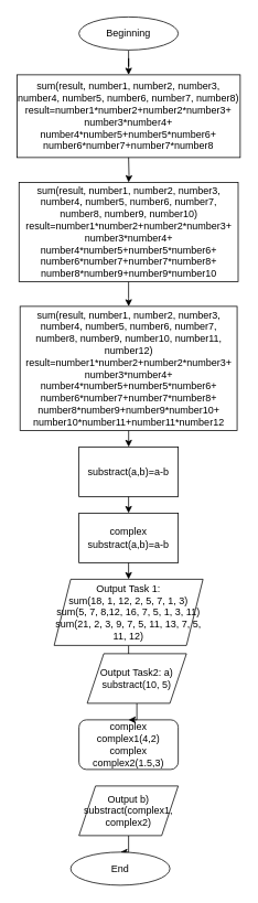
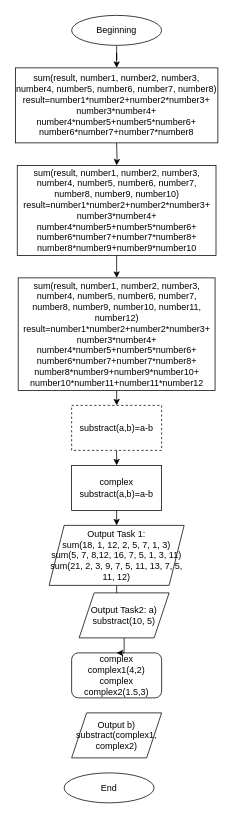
  <mxCell id="0" />
  <mxCell id="1" parent="0" />
  <mxCell id="2" value="" style="edgeStyle=orthogonalEdgeStyle;rounded=0;orthogonalLoop=1;jettySize=auto;html=1;" parent="1" source="3" target="4" edge="1"><mxGeometry relative="1" as="geometry" /></mxCell>
  <mxCell id="3" value="Beginning" style="ellipse;whiteSpace=wrap;html=1;" parent="1" vertex="1"><mxGeometry x="95" y="20" width="120" height="40" as="geometry" /></mxCell>
  <mxCell id="4" value="sum(result, number1, number2, number3, &lt;br&gt;number4, number5, number6, number7, number8)&lt;br&gt;result=number1*number2+number2*number3+&lt;br&gt;number3*number4+&lt;br&gt;number4*number5+number5*number6+&lt;br&gt;number6*number7+number7*number8" style="rounded=0;whiteSpace=wrap;html=1;" parent="1" vertex="1"><mxGeometry x="20" y="90" width="270" height="100" as="geometry" /></mxCell>
  <mxCell id="5" value="complex substract(a,b)=a-b" style="rounded=0;whiteSpace=wrap;html=1;" parent="1" vertex="1"><mxGeometry x="95" y="620" width="120" height="60" as="geometry" /></mxCell>
  <mxCell id="6" value="" style="edgeStyle=orthogonalEdgeStyle;rounded=0;orthogonalLoop=1;jettySize=auto;html=1;" parent="1" source="7" target="12" edge="1"><mxGeometry relative="1" as="geometry" /></mxCell>
  <mxCell id="7" value="Output Task 1: &lt;br&gt;sum(18, 1, 12, 2, 5, 7, 1, 3)&lt;br&gt;sum(5, 7, 8,12, 16, 7, 5, 1, 3, 11)&lt;br&gt;sum(21, 2, 3, 9, 7, 5, 11, 13, 7, 5, 11, 12)&lt;br&gt;" style="shape=parallelogram;perimeter=parallelogramPerimeter;whiteSpace=wrap;html=1;fixedSize=1;" parent="1" vertex="1"><mxGeometry x="65" y="700" width="180" height="80" as="geometry" /></mxCell>
- <mxCell id="8" value="" style="edgeStyle=orthogonalEdgeStyle;rounded=0;orthogonalLoop=1;jettySize=auto;html=1;" parent="1" source="9" target="13" edge="1"><mxGeometry relative="1" as="geometry" /></mxCell>
  <mxCell id="9" value="Output b) substract(complex1, complex2)" style="shape=parallelogram;perimeter=parallelogramPerimeter;whiteSpace=wrap;html=1;fixedSize=1;" parent="1" vertex="1"><mxGeometry x="95" y="950" width="120" height="60" as="geometry" /></mxCell>
  <mxCell id="10" value="complex complex1(4,2)&lt;br&gt;complex&lt;br&gt;complex2(1.5,3)" style="whiteSpace=wrap;html=1;rounded=1;" parent="1" vertex="1"><mxGeometry x="95" y="870" width="120" height="60" as="geometry" /></mxCell>
  <mxCell id="11" value="" style="edgeStyle=orthogonalEdgeStyle;rounded=0;orthogonalLoop=1;jettySize=auto;html=1;" parent="1" source="12" target="10" edge="1"><mxGeometry relative="1" as="geometry" /></mxCell>
  <mxCell id="12" value="Output Task2: a) substract(10, 5)" style="shape=parallelogram;perimeter=parallelogramPerimeter;whiteSpace=wrap;html=1;fixedSize=1;" parent="1" vertex="1"><mxGeometry x="105" y="790" width="120" height="60" as="geometry" /></mxCell>
  <mxCell id="13" value="End" style="ellipse;whiteSpace=wrap;html=1;" parent="1" vertex="1"><mxGeometry x="85" y="1030" width="120" height="40" as="geometry" /></mxCell>
  <mxCell id="14" value="" style="edgeStyle=orthogonalEdgeStyle;rounded=0;orthogonalLoop=1;jettySize=auto;html=1;" edge="1" parent="1" target="16"><mxGeometry relative="1" as="geometry"><mxPoint x="155" y="190" as="sourcePoint" /></mxGeometry></mxCell>
  <mxCell id="15" value="" style="edgeStyle=orthogonalEdgeStyle;rounded=0;orthogonalLoop=1;jettySize=auto;html=1;" edge="1" parent="1" source="16" target="18"><mxGeometry relative="1" as="geometry" /></mxCell>
  <mxCell id="16" value="sum(result, number1, number2, number3, &lt;br&gt;number4, number5, number6, number7, number8, number9, number10)&lt;br&gt;result=number1*number2+number2*number3+&lt;br&gt;number3*number4+&lt;br&gt;number4*number5+number5*number6+&lt;br&gt;number6*number7+number7*number8+&lt;br&gt;number8*number9+number9*number10" style="rounded=0;whiteSpace=wrap;html=1;" vertex="1" parent="1"><mxGeometry x="22.5" y="220" width="265" height="120" as="geometry" /></mxCell>
  <mxCell id="17" value="" style="edgeStyle=orthogonalEdgeStyle;rounded=0;orthogonalLoop=1;jettySize=auto;html=1;" edge="1" parent="1" source="18" target="19"><mxGeometry relative="1" as="geometry" /></mxCell>
  <mxCell id="18" value="sum(result, number1, number2, number3, &lt;br&gt;number4, number5, number6, number7, number8, number9, number10, number11, number12)&lt;br&gt;result=number1*number2+number2*number3+&lt;br&gt;number3*number4+&lt;br&gt;number4*number5+number5*number6+&lt;br&gt;number6*number7+number7*number8+&lt;br&gt;number8*number9+number9*number10+&lt;br&gt;number10*number11+number11*number12" style="rounded=0;whiteSpace=wrap;html=1;" vertex="1" parent="1"><mxGeometry x="23.75" y="370" width="262.5" height="150" as="geometry" /></mxCell>
- <mxCell id="19" value="substract(a,b)=a-b" style="rounded=0;whiteSpace=wrap;html=1;" vertex="1" parent="1"><mxGeometry x="95" y="540" width="120" height="60" as="geometry" /></mxCell>
+ <mxCell id="19" value="substract(a,b)=a-b" style="rounded=0;whiteSpace=wrap;html=1;dashed=1;" vertex="1" parent="1"><mxGeometry x="95" y="540" width="120" height="60" as="geometry" /></mxCell>
  <mxCell id="20" value="" style="endArrow=classic;html=1;rounded=0;entryX=0.5;entryY=0;entryDx=0;entryDy=0;exitX=0.5;exitY=1;exitDx=0;exitDy=0;" edge="1" parent="1" source="5" target="7"><mxGeometry width="50" height="50" relative="1" as="geometry"><mxPoint x="315" y="800" as="sourcePoint" /><mxPoint x="365" y="750" as="targetPoint" /></mxGeometry></mxCell>
  <mxCell id="21" value="" style="endArrow=classic;html=1;rounded=0;exitX=0.5;exitY=1;exitDx=0;exitDy=0;entryX=0.5;entryY=0;entryDx=0;entryDy=0;" edge="1" parent="1" source="19" target="5"><mxGeometry width="50" height="50" relative="1" as="geometry"><mxPoint x="315" y="800" as="sourcePoint" /><mxPoint x="365" y="750" as="targetPoint" /></mxGeometry></mxCell>
